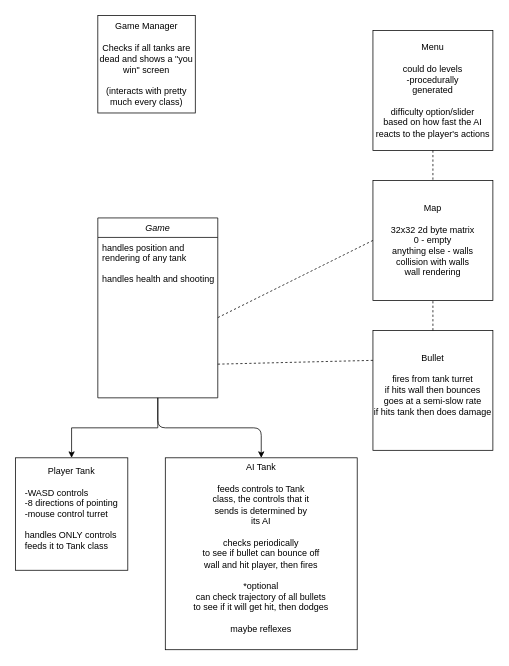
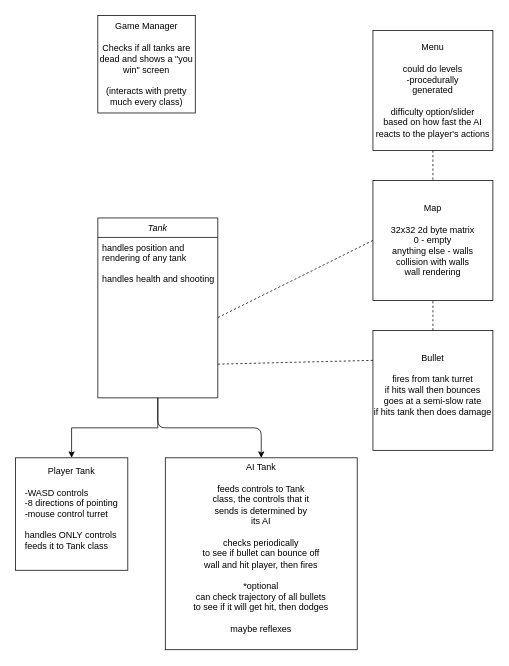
  <mxCell id="0" />
  <mxCell id="1" parent="0" />
  <mxCell id="2" style="edgeStyle=orthogonalEdgeStyle;rounded=0;orthogonalLoop=1;jettySize=auto;html=1;exitX=0.5;exitY=1;exitDx=0;exitDy=0;entryX=0.5;entryY=0;entryDx=0;entryDy=0;" edge="1" parent="1" source="3" target="5"><mxGeometry relative="1" as="geometry"><mxPoint x="210" y="640" as="targetPoint" /></mxGeometry></mxCell>
- <mxCell id="3" value="Game" style="swimlane;fontStyle=2;align=center;verticalAlign=top;childLayout=stackLayout;horizontal=1;startSize=26;horizontalStack=0;resizeParent=1;resizeLast=0;collapsible=1;marginBottom=0;rounded=0;shadow=0;strokeWidth=1;" parent="1" vertex="1"><mxGeometry x="130" y="290" width="160" height="240" as="geometry"><mxRectangle x="230" y="140" width="160" height="26" as="alternateBounds" /></mxGeometry></mxCell>
+ <mxCell id="3" value="Tank" style="swimlane;fontStyle=2;align=center;verticalAlign=top;childLayout=stackLayout;horizontal=1;startSize=26;horizontalStack=0;resizeParent=1;resizeLast=0;collapsible=1;marginBottom=0;rounded=0;shadow=0;strokeWidth=1;" parent="1" vertex="1"><mxGeometry x="130" y="290" width="160" height="240" as="geometry"><mxRectangle x="230" y="140" width="160" height="26" as="alternateBounds" /></mxGeometry></mxCell>
  <mxCell id="4" value="handles position and&#10;rendering of any tank&#10;&#10;handles health and shooting&#10;&#10;" style="text;align=left;verticalAlign=top;spacingLeft=4;spacingRight=4;overflow=hidden;rotatable=0;points=[[0,0.5],[1,0.5]];portConstraint=eastwest;" parent="3" vertex="1"><mxGeometry y="26" width="160" height="214" as="geometry" /></mxCell>
  <mxCell id="5" value="&lt;div&gt;Player Tank&lt;/div&gt;&lt;div align=&quot;left&quot;&gt;&lt;br&gt;&lt;/div&gt;&lt;div align=&quot;left&quot;&gt;-WASD controls&lt;/div&gt;&lt;div align=&quot;left&quot;&gt;-8 directions of pointing&lt;/div&gt;&lt;div align=&quot;left&quot;&gt;-mouse control turret&lt;/div&gt;&lt;div align=&quot;left&quot;&gt;&lt;br&gt;&lt;/div&gt;&lt;div align=&quot;left&quot;&gt;handles ONLY controls&lt;/div&gt;&lt;div align=&quot;left&quot;&gt;feeds it to Tank class&lt;br&gt;&lt;/div&gt;&lt;div align=&quot;left&quot;&gt;&lt;br&gt;&lt;/div&gt;" style="whiteSpace=wrap;html=1;aspect=fixed;" vertex="1" parent="1"><mxGeometry x="20" y="610" width="150" height="150" as="geometry" /></mxCell>
  <mxCell id="6" value="&lt;div&gt;Map&lt;/div&gt;&lt;div&gt;&lt;br&gt;&lt;/div&gt;&lt;div&gt;32x32 2d byte matrix &lt;br&gt;&lt;/div&gt;&lt;div&gt;0 - empty&lt;/div&gt;&lt;div&gt;anything else - walls&lt;/div&gt;&lt;div&gt;collision with walls&lt;/div&gt;&lt;div&gt;wall rendering&lt;br&gt;&lt;/div&gt;" style="whiteSpace=wrap;html=1;aspect=fixed;" vertex="1" parent="1"><mxGeometry x="497" y="240" width="160" height="160" as="geometry" /></mxCell>
  <mxCell id="7" value="&lt;div&gt;Bullet&lt;/div&gt;&lt;div&gt;&lt;br&gt;&lt;/div&gt;&lt;div&gt;fires from tank turret&lt;/div&gt;&lt;div&gt;if hits wall then bounces&lt;/div&gt;&lt;div&gt;goes at a semi-slow rate&lt;/div&gt;&lt;div&gt;if hits tank then does damage&lt;/div&gt;&lt;div&gt;&lt;br&gt;&lt;/div&gt;" style="whiteSpace=wrap;html=1;aspect=fixed;" vertex="1" parent="1"><mxGeometry x="497" y="440" width="160" height="160" as="geometry" /></mxCell>
  <mxCell id="8" value="" style="endArrow=none;dashed=1;html=1;entryX=0.5;entryY=1;entryDx=0;entryDy=0;" edge="1" parent="1" source="7" target="6"><mxGeometry width="50" height="50" relative="1" as="geometry"><mxPoint x="577" y="430" as="sourcePoint" /><mxPoint x="100" y="730" as="targetPoint" /></mxGeometry></mxCell>
  <mxCell id="9" value="" style="endArrow=none;dashed=1;html=1;entryX=1;entryY=0.79;entryDx=0;entryDy=0;entryPerimeter=0;exitX=0;exitY=0.25;exitDx=0;exitDy=0;" edge="1" parent="1" source="7" target="4"><mxGeometry width="50" height="50" relative="1" as="geometry"><mxPoint x="20" y="830" as="sourcePoint" /><mxPoint x="70" y="780" as="targetPoint" /></mxGeometry></mxCell>
  <mxCell id="10" value="" style="endArrow=none;dashed=1;html=1;entryX=1;entryY=0.5;entryDx=0;entryDy=0;exitX=0;exitY=0.5;exitDx=0;exitDy=0;" edge="1" parent="1" source="6" target="4"><mxGeometry width="50" height="50" relative="1" as="geometry"><mxPoint x="20" y="830" as="sourcePoint" /><mxPoint x="70" y="780" as="targetPoint" /></mxGeometry></mxCell>
  <mxCell id="11" value="&lt;div&gt;AI Tank&lt;/div&gt;&lt;div&gt;&lt;br&gt;&lt;/div&gt;&lt;div&gt;feeds controls to Tank&lt;/div&gt;&lt;div&gt;class, the controls that it&lt;/div&gt;&lt;div&gt;sends is determined by &lt;br&gt;&lt;/div&gt;&lt;div&gt;its AI&lt;/div&gt;&lt;div&gt;&lt;br&gt;&lt;/div&gt;&lt;div&gt;checks periodically&lt;/div&gt;&lt;div&gt;to see if bullet can bounce off&lt;/div&gt;&lt;div&gt;wall and hit player, then fires&lt;br&gt;&lt;/div&gt;&lt;div&gt;&lt;br&gt;&lt;/div&gt;&lt;div&gt;*optional&lt;/div&gt;&lt;div&gt;can check trajectory of all bullets &lt;br&gt;&lt;/div&gt;&lt;div&gt;to see if it will get hit, then dodges&lt;/div&gt;&lt;div&gt;&lt;br&gt;&lt;/div&gt;&lt;div&gt;maybe reflexes&lt;br&gt;&lt;/div&gt;&lt;div&gt;&lt;br&gt;&lt;/div&gt;" style="whiteSpace=wrap;html=1;aspect=fixed;" vertex="1" parent="1"><mxGeometry x="220" y="610" width="256" height="256" as="geometry" /></mxCell>
  <mxCell id="12" value="" style="endArrow=classic;html=1;exitX=0.5;exitY=1;exitDx=0;exitDy=0;entryX=0.5;entryY=0;entryDx=0;entryDy=0;" edge="1" parent="1" source="3" target="11"><mxGeometry width="50" height="50" relative="1" as="geometry"><mxPoint x="20" y="900" as="sourcePoint" /><mxPoint x="70" y="850" as="targetPoint" /><Array as="points"><mxPoint x="210" y="570" /><mxPoint x="348" y="570" /></Array></mxGeometry></mxCell>
  <mxCell id="13" value="&lt;div&gt;Game Manager&lt;/div&gt;&lt;div&gt;&lt;br&gt;&lt;/div&gt;&lt;div&gt;Checks if all tanks are dead and shows a &quot;you win&quot; screen&lt;/div&gt;&lt;div&gt;&lt;br&gt;&lt;/div&gt;&lt;div&gt;(interacts with pretty much every class)&lt;br&gt;&lt;/div&gt;" style="whiteSpace=wrap;html=1;aspect=fixed;" vertex="1" parent="1"><mxGeometry x="130" y="20" width="130" height="130" as="geometry" /></mxCell>
  <mxCell id="14" value="&lt;div&gt;Menu&lt;/div&gt;&lt;div&gt;&lt;br&gt;&lt;/div&gt;&lt;div&gt;could do levels&lt;/div&gt;&lt;div&gt;-procedurally &lt;br&gt;&lt;/div&gt;&lt;div&gt;generated&lt;/div&gt;&lt;div&gt;&lt;br&gt;&lt;/div&gt;&lt;div&gt;difficulty option/slider&lt;/div&gt;&lt;div&gt;based on how fast the AI reacts to the player's actions&lt;br&gt;&lt;/div&gt;" style="whiteSpace=wrap;html=1;aspect=fixed;" vertex="1" parent="1"><mxGeometry x="497" y="40" width="160" height="160" as="geometry" /></mxCell>
  <mxCell id="15" value="" style="endArrow=none;dashed=1;html=1;" edge="1" parent="1" source="14" target="6"><mxGeometry width="50" height="50" relative="1" as="geometry"><mxPoint x="237" y="120" as="sourcePoint" /><mxPoint x="287" y="70" as="targetPoint" /></mxGeometry></mxCell>
